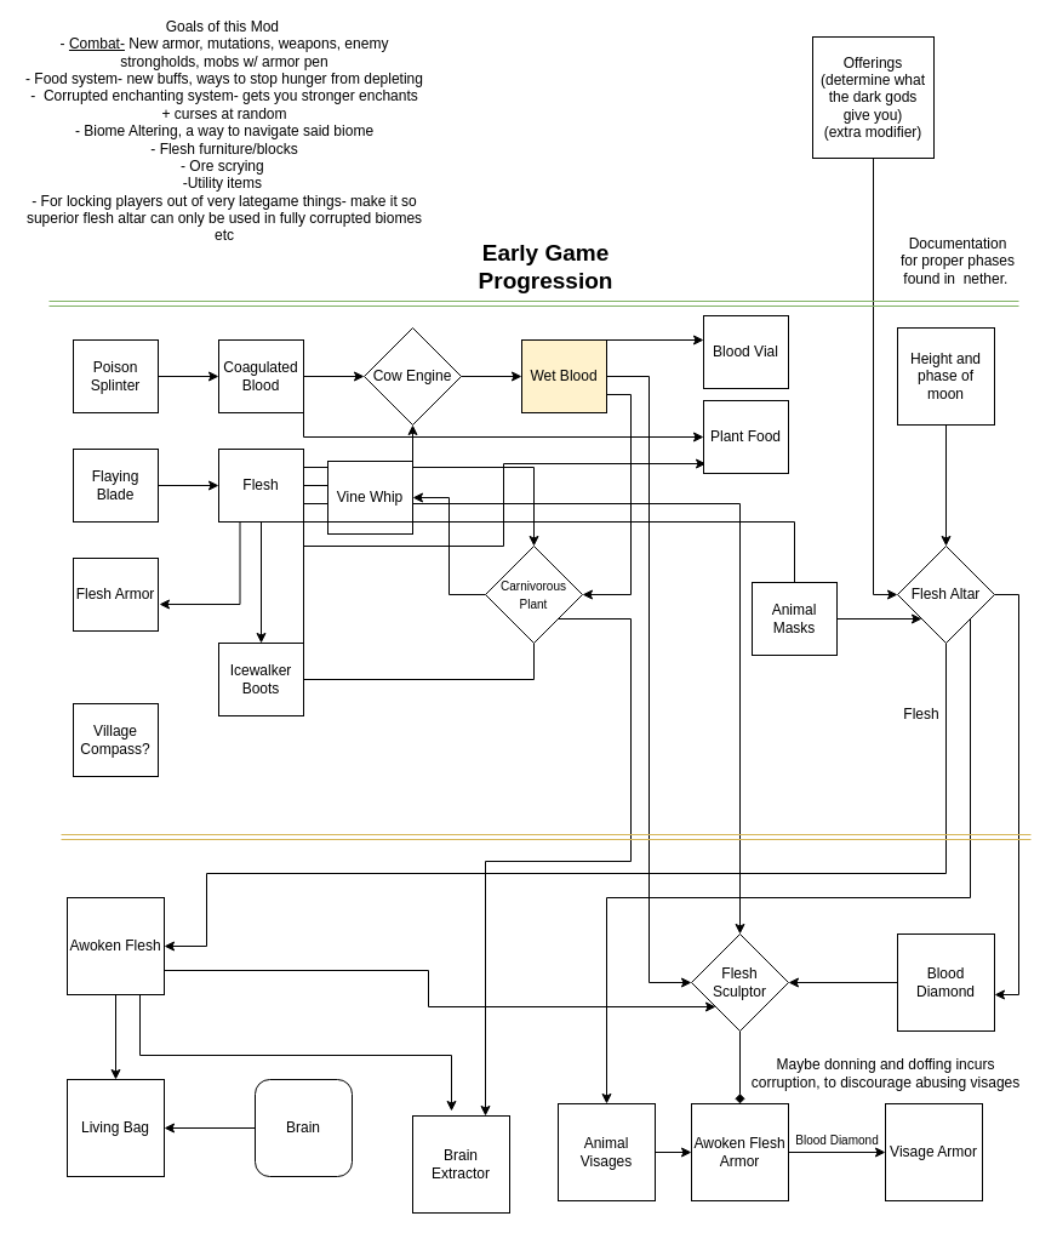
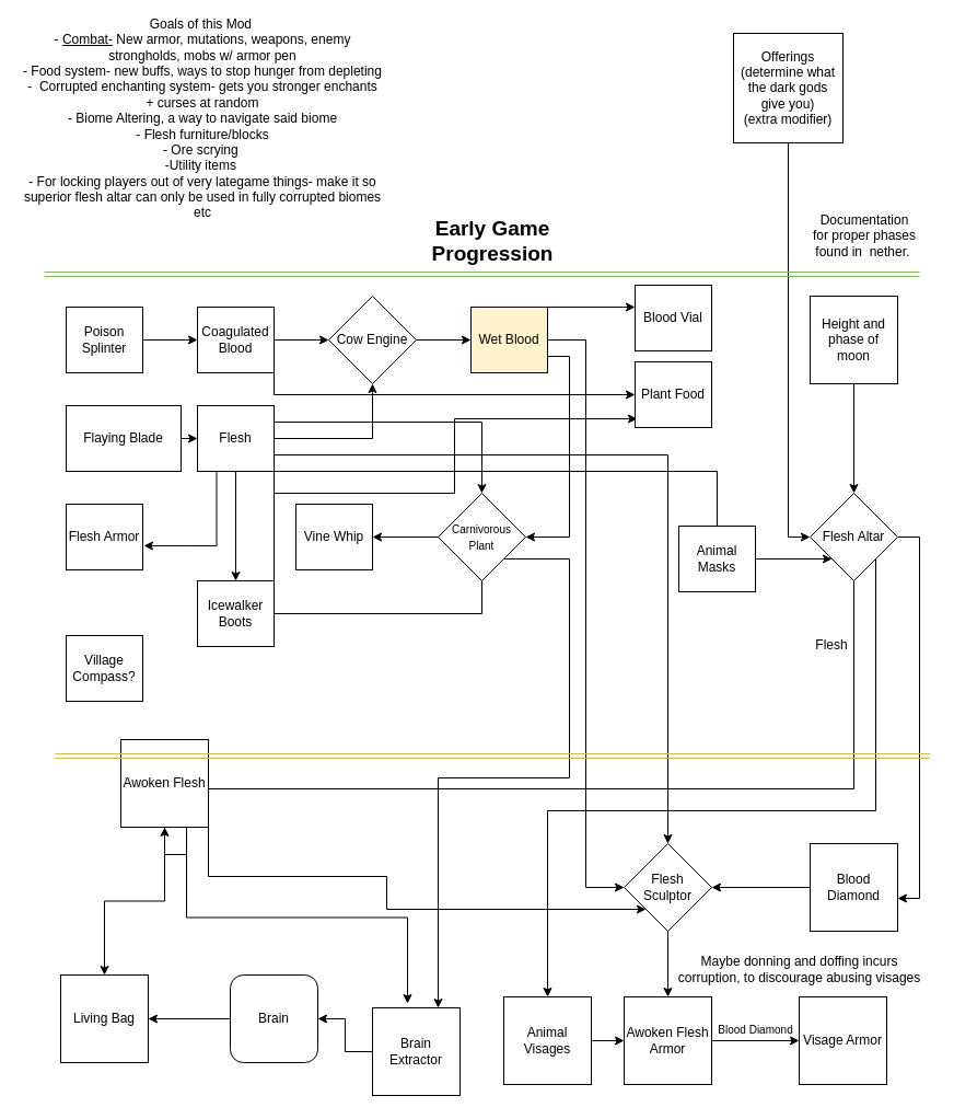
  <mxCell id="0" />
  <mxCell id="1" parent="0" />
  <mxCell id="2" value="Goals of this Mod&amp;nbsp;&lt;br&gt;- &lt;u&gt;Combat-&lt;/u&gt;&amp;nbsp;New armor, mutations, weapons, enemy strongholds, mobs w/ armor pen&lt;br&gt;- Food system- new buffs, ways to stop hunger from depleting&lt;br&gt;-&amp;nbsp; Corrupted enchanting system- gets you stronger enchants + curses at random&lt;br&gt;- Biome Altering, a way to navigate said biome&lt;br&gt;- Flesh furniture/blocks&lt;br&gt;- Ore scrying&amp;nbsp;&lt;br&gt;-Utility items&amp;nbsp;&lt;br&gt;- For locking players out of very lategame things- make it so superior flesh altar can only be used in fully corrupted biomes etc&lt;br&gt;&amp;nbsp;" style="text;html=1;strokeColor=none;fillColor=none;align=center;verticalAlign=middle;whiteSpace=wrap;rounded=0;" parent="1" vertex="1"><mxGeometry y="20" width="330" height="190" as="geometry" x="20" /></mxCell>
  <mxCell id="3" value="&lt;font style=&quot;font-size: 19px&quot;&gt;&lt;b&gt;Early Game Progression&lt;/b&gt;&lt;/font&gt;" style="text;html=1;strokeColor=none;fillColor=none;align=center;verticalAlign=middle;whiteSpace=wrap;rounded=0;" parent="1" vertex="1"><mxGeometry x="340" y="180" width="220" height="80" as="geometry" /></mxCell>
  <mxCell id="4" style="edgeStyle=orthogonalEdgeStyle;rounded=0;orthogonalLoop=1;jettySize=auto;html=1;exitX=1;exitY=0.5;exitDx=0;exitDy=0;entryX=0;entryY=0.5;entryDx=0;entryDy=0;" parent="1" source="6" target="19" edge="1"><mxGeometry relative="1" as="geometry" /></mxCell>
  <mxCell id="5" style="edgeStyle=orthogonalEdgeStyle;rounded=0;orthogonalLoop=1;jettySize=auto;html=1;exitX=1;exitY=0.75;exitDx=0;exitDy=0;entryX=0;entryY=0.5;entryDx=0;entryDy=0;" parent="1" source="6" target="36" edge="1"><mxGeometry relative="1" as="geometry"><Array as="points"><mxPoint x="250" y="360" /></Array></mxGeometry></mxCell>
  <mxCell id="6" value="Coagulated&lt;br&gt;Blood" style="rounded=0;whiteSpace=wrap;html=1;" parent="1" vertex="1"><mxGeometry x="180" y="280" width="70" height="60" as="geometry" /></mxCell>
  <mxCell id="7" style="edgeStyle=orthogonalEdgeStyle;rounded=0;orthogonalLoop=1;jettySize=auto;html=1;exitX=1;exitY=0.5;exitDx=0;exitDy=0;entryX=0.5;entryY=1;entryDx=0;entryDy=0;" parent="1" source="13" target="19" edge="1"><mxGeometry relative="1" as="geometry" /></mxCell>
  <mxCell id="8" style="edgeStyle=orthogonalEdgeStyle;rounded=0;orthogonalLoop=1;jettySize=auto;html=1;exitX=1;exitY=0.75;exitDx=0;exitDy=0;entryX=0.5;entryY=0;entryDx=0;entryDy=0;" parent="1" source="13" target="30" edge="1"><mxGeometry relative="1" as="geometry" /></mxCell>
  <mxCell id="9" style="edgeStyle=orthogonalEdgeStyle;rounded=0;orthogonalLoop=1;jettySize=auto;html=1;exitX=1;exitY=0.25;exitDx=0;exitDy=0;entryX=0.5;entryY=0;entryDx=0;entryDy=0;" parent="1" source="13" target="34" edge="1"><mxGeometry relative="1" as="geometry" /></mxCell>
  <mxCell id="10" style="edgeStyle=orthogonalEdgeStyle;rounded=0;orthogonalLoop=1;jettySize=auto;html=1;exitX=1;exitY=1;exitDx=0;exitDy=0;entryX=0.029;entryY=0.867;entryDx=0;entryDy=0;entryPerimeter=0;" parent="1" source="13" target="36" edge="1"><mxGeometry relative="1" as="geometry" /></mxCell>
  <mxCell id="11" style="edgeStyle=orthogonalEdgeStyle;rounded=0;orthogonalLoop=1;jettySize=auto;html=1;exitX=0.5;exitY=1;exitDx=0;exitDy=0;entryX=0.5;entryY=0;entryDx=0;entryDy=0;" parent="1" source="13" target="38" edge="1"><mxGeometry relative="1" as="geometry" /></mxCell>
  <mxCell id="12" style="edgeStyle=orthogonalEdgeStyle;rounded=0;orthogonalLoop=1;jettySize=auto;html=1;exitX=0.25;exitY=1;exitDx=0;exitDy=0;entryX=1.014;entryY=0.633;entryDx=0;entryDy=0;entryPerimeter=0;fontSize=12;" parent="1" source="13" target="53" edge="1"><mxGeometry relative="1" as="geometry" /></mxCell>
  <mxCell id="13" value="Flesh" style="rounded=0;whiteSpace=wrap;html=1;" parent="1" vertex="1"><mxGeometry x="180" y="370" width="70" height="60" as="geometry" /></mxCell>
  <mxCell id="14" style="edgeStyle=orthogonalEdgeStyle;rounded=0;orthogonalLoop=1;jettySize=auto;html=1;exitX=1;exitY=0.5;exitDx=0;exitDy=0;entryX=0;entryY=0.5;entryDx=0;entryDy=0;" parent="1" source="15" target="13" edge="1"><mxGeometry relative="1" as="geometry" /></mxCell>
- <mxCell id="15" value="Flaying Blade" style="rounded=0;whiteSpace=wrap;html=1;" parent="1" vertex="1"><mxGeometry x="60" y="370" width="70" height="60" as="geometry" /></mxCell>
+ <mxCell id="15" value="Flaying Blade" style="rounded=0;whiteSpace=wrap;html=1;" parent="1" vertex="1"><mxGeometry x="60" y="370" width="105" height="60" as="geometry" /></mxCell>
  <mxCell id="16" style="edgeStyle=orthogonalEdgeStyle;rounded=0;orthogonalLoop=1;jettySize=auto;html=1;exitX=1;exitY=0.5;exitDx=0;exitDy=0;entryX=0;entryY=0.5;entryDx=0;entryDy=0;" parent="1" source="17" target="6" edge="1"><mxGeometry relative="1" as="geometry" /></mxCell>
  <mxCell id="17" value="Poison Splinter" style="rounded=0;whiteSpace=wrap;html=1;" parent="1" vertex="1"><mxGeometry x="60" y="280" width="70" height="60" as="geometry" /></mxCell>
  <mxCell id="18" style="edgeStyle=orthogonalEdgeStyle;rounded=0;orthogonalLoop=1;jettySize=auto;html=1;exitX=1;exitY=0.5;exitDx=0;exitDy=0;entryX=0;entryY=0.5;entryDx=0;entryDy=0;" parent="1" source="19" target="22" edge="1"><mxGeometry relative="1" as="geometry" /></mxCell>
  <mxCell id="19" value="Cow Engine" style="rhombus;whiteSpace=wrap;html=1;" parent="1" vertex="1"><mxGeometry x="300" y="270" width="80" height="80" as="geometry" /></mxCell>
  <mxCell id="20" style="edgeStyle=orthogonalEdgeStyle;rounded=0;orthogonalLoop=1;jettySize=auto;html=1;exitX=1;exitY=0.5;exitDx=0;exitDy=0;entryX=0;entryY=0.5;entryDx=0;entryDy=0;" parent="1" source="22" target="30" edge="1"><mxGeometry relative="1" as="geometry" /></mxCell>
  <mxCell id="21" style="edgeStyle=orthogonalEdgeStyle;rounded=0;orthogonalLoop=1;jettySize=auto;html=1;exitX=1;exitY=0.75;exitDx=0;exitDy=0;entryX=1;entryY=0.5;entryDx=0;entryDy=0;" parent="1" source="22" target="34" edge="1"><mxGeometry relative="1" as="geometry" /></mxCell>
  <mxCell id="22" value="Wet Blood" style="rounded=0;whiteSpace=wrap;html=1;fillColor=#fff2cc;" parent="1" vertex="1"><mxGeometry x="430" y="280" width="70" height="60" as="geometry" /></mxCell>
  <mxCell id="23" style="edgeStyle=orthogonalEdgeStyle;rounded=0;orthogonalLoop=1;jettySize=auto;html=1;exitX=0.5;exitY=1;exitDx=0;exitDy=0;" parent="1" source="26" target="44" edge="1"><mxGeometry relative="1" as="geometry"><mxPoint x="780" y="750" as="targetPoint" /><Array as="points"><mxPoint x="780" y="720" /><mxPoint x="170" y="720" /><mxPoint x="170" y="780" /></Array></mxGeometry></mxCell>
  <mxCell id="24" style="edgeStyle=orthogonalEdgeStyle;rounded=0;orthogonalLoop=1;jettySize=auto;html=1;exitX=1;exitY=0.5;exitDx=0;exitDy=0;entryX=1;entryY=0.625;entryDx=0;entryDy=0;entryPerimeter=0;fontSize=12;" parent="1" source="26" target="52" edge="1"><mxGeometry relative="1" as="geometry" /></mxCell>
  <mxCell id="25" style="edgeStyle=orthogonalEdgeStyle;rounded=0;orthogonalLoop=1;jettySize=auto;html=1;exitX=1;exitY=1;exitDx=0;exitDy=0;entryX=0.5;entryY=0;entryDx=0;entryDy=0;fontSize=12;" parent="1" source="26" target="62" edge="1"><mxGeometry relative="1" as="geometry"><Array as="points"><mxPoint x="800" y="740" /><mxPoint x="500" y="740" /></Array></mxGeometry></mxCell>
  <mxCell id="26" value="Flesh Altar" style="rhombus;whiteSpace=wrap;html=1;" parent="1" vertex="1"><mxGeometry x="740" y="450" width="80" height="80" as="geometry" /></mxCell>
  <mxCell id="27" value="" style="endArrow=classic;html=1;" parent="1" edge="1"><mxGeometry width="50" height="50" relative="1" as="geometry"><mxPoint x="500" y="280" as="sourcePoint" /><mxPoint x="580" y="280" as="targetPoint" /></mxGeometry></mxCell>
  <mxCell id="28" value="Blood Vial" style="rounded=0;whiteSpace=wrap;html=1;" parent="1" vertex="1"><mxGeometry x="580" y="260" width="70" height="60" as="geometry" /></mxCell>
- <mxCell id="29" style="edgeStyle=orthogonalEdgeStyle;rounded=0;orthogonalLoop=1;jettySize=auto;html=1;exitX=0.5;exitY=1;exitDx=0;exitDy=0;entryX=0.5;entryY=0;entryDx=0;entryDy=0;fontSize=12;endArrow=diamond;" parent="1" source="30" target="55" edge="1"><mxGeometry relative="1" as="geometry" /></mxCell>
+ <mxCell id="29" style="edgeStyle=orthogonalEdgeStyle;rounded=0;orthogonalLoop=1;jettySize=auto;html=1;exitX=0.5;exitY=1;exitDx=0;exitDy=0;entryX=0.5;entryY=0;entryDx=0;entryDy=0;fontSize=12;" parent="1" source="30" target="55" edge="1"><mxGeometry relative="1" as="geometry" /></mxCell>
  <mxCell id="30" value="Flesh &lt;br&gt;Sculptor" style="rhombus;whiteSpace=wrap;html=1;" parent="1" vertex="1"><mxGeometry x="570" y="770" width="80" height="80" as="geometry" /></mxCell>
  <mxCell id="31" style="edgeStyle=orthogonalEdgeStyle;rounded=0;orthogonalLoop=1;jettySize=auto;html=1;exitX=0;exitY=0.5;exitDx=0;exitDy=0;entryX=1;entryY=0.5;entryDx=0;entryDy=0;" parent="1" source="34" target="35" edge="1"><mxGeometry relative="1" as="geometry" /></mxCell>
  <mxCell id="32" style="edgeStyle=orthogonalEdgeStyle;rounded=0;orthogonalLoop=1;jettySize=auto;html=1;exitX=0.5;exitY=1;exitDx=0;exitDy=0;entryX=1;entryY=0.5;entryDx=0;entryDy=0;endArrow=none;" parent="1" source="34" target="38" edge="1"><mxGeometry relative="1" as="geometry" /></mxCell>
  <mxCell id="33" style="edgeStyle=orthogonalEdgeStyle;rounded=0;orthogonalLoop=1;jettySize=auto;html=1;exitX=1;exitY=1;exitDx=0;exitDy=0;entryX=0.75;entryY=0;entryDx=0;entryDy=0;fontSize=12;" parent="1" source="34" target="58" edge="1"><mxGeometry relative="1" as="geometry"><Array as="points"><mxPoint x="520" y="510" /><mxPoint x="520" y="710" /><mxPoint x="400" y="710" /></Array></mxGeometry></mxCell>
  <mxCell id="34" value="&lt;font style=&quot;font-size: 10px&quot;&gt;Carnivorous Plant&lt;/font&gt;" style="rhombus;whiteSpace=wrap;html=1;" parent="1" vertex="1"><mxGeometry x="400" y="450" width="80" height="80" as="geometry" /></mxCell>
- <mxCell id="35" value="Vine Whip" style="rounded=0;whiteSpace=wrap;html=1;" parent="1" vertex="1"><mxGeometry x="270" y="380" width="70" height="60" as="geometry" /></mxCell>
+ <mxCell id="35" value="Vine Whip" style="rounded=0;whiteSpace=wrap;html=1;" parent="1" vertex="1"><mxGeometry x="270" y="460" width="70" height="60" as="geometry" /></mxCell>
  <mxCell id="36" value="Plant Food" style="rounded=0;whiteSpace=wrap;html=1;" parent="1" vertex="1"><mxGeometry x="580" y="330" width="70" height="60" as="geometry" /></mxCell>
  <mxCell id="37" style="edgeStyle=orthogonalEdgeStyle;rounded=0;orthogonalLoop=1;jettySize=auto;html=1;exitX=1;exitY=0.75;exitDx=0;exitDy=0;fontSize=12;entryX=0.5;entryY=1;entryDx=0;entryDy=0;" parent="1" source="38" target="65" edge="1"><mxGeometry relative="1" as="geometry"><mxPoint x="650" y="575" as="targetPoint" /><Array as="points"><mxPoint x="250" y="430" /><mxPoint x="655" y="430" /></Array></mxGeometry></mxCell>
  <mxCell id="38" value="Icewalker&lt;br&gt;Boots" style="rounded=0;whiteSpace=wrap;html=1;" parent="1" vertex="1"><mxGeometry x="180" y="530" width="70" height="60" as="geometry" /></mxCell>
  <mxCell id="39" style="edgeStyle=orthogonalEdgeStyle;rounded=0;orthogonalLoop=1;jettySize=auto;html=1;exitX=0.5;exitY=1;exitDx=0;exitDy=0;entryX=0;entryY=0.5;entryDx=0;entryDy=0;" parent="1" source="40" target="26" edge="1"><mxGeometry relative="1" as="geometry"><Array as="points"><mxPoint x="720" y="130" /><mxPoint x="720" y="490" /></Array></mxGeometry></mxCell>
  <mxCell id="40" value="Offerings (determine what the dark gods give you)&lt;br&gt;(extra modifier)" style="rounded=0;whiteSpace=wrap;html=1;" parent="1" vertex="1"><mxGeometry x="670" y="30" width="100" height="100" as="geometry" /></mxCell>
  <mxCell id="41" style="edgeStyle=orthogonalEdgeStyle;rounded=0;orthogonalLoop=1;jettySize=auto;html=1;exitX=1;exitY=0.75;exitDx=0;exitDy=0;entryX=0;entryY=1;entryDx=0;entryDy=0;fontSize=12;" parent="1" source="44" target="30" edge="1"><mxGeometry relative="1" as="geometry"><Array as="points"><mxPoint x="353" y="800" /><mxPoint x="353" y="830" /></Array></mxGeometry></mxCell>
  <mxCell id="42" style="edgeStyle=orthogonalEdgeStyle;rounded=0;orthogonalLoop=1;jettySize=auto;html=1;exitX=0.5;exitY=1;exitDx=0;exitDy=0;fontSize=12;" parent="1" source="44" target="56" edge="1"><mxGeometry relative="1" as="geometry" /></mxCell>
  <mxCell id="43" style="edgeStyle=orthogonalEdgeStyle;rounded=0;orthogonalLoop=1;jettySize=auto;html=1;exitX=0.75;exitY=1;exitDx=0;exitDy=0;entryX=0.4;entryY=-0.05;entryDx=0;entryDy=0;entryPerimeter=0;fontSize=12;" parent="1" source="44" target="58" edge="1"><mxGeometry relative="1" as="geometry" /></mxCell>
- <mxCell id="44" value="Awoken Flesh" style="whiteSpace=wrap;html=1;aspect=fixed;" parent="1" vertex="1"><mxGeometry x="55" y="740" width="80" height="80" as="geometry" /></mxCell>
+ <mxCell id="44" value="Awoken Flesh" style="whiteSpace=wrap;html=1;aspect=fixed;" parent="1" vertex="1"><mxGeometry x="110" y="675" width="80" height="80" as="geometry" /></mxCell>
  <mxCell id="45" value="" style="shape=link;html=1;rounded=0;fontSize=20;fillColor=#d5e8d4;strokeColor=#82b366;" parent="1" edge="1"><mxGeometry width="100" relative="1" as="geometry"><mxPoint x="40" y="250" as="sourcePoint" /><mxPoint x="840" y="250" as="targetPoint" /></mxGeometry></mxCell>
  <mxCell id="46" value="" style="shape=link;html=1;rounded=0;fontSize=20;fillColor=#fff2cc;strokeColor=#d6b656;" parent="1" edge="1"><mxGeometry width="100" relative="1" as="geometry"><mxPoint x="50" y="690" as="sourcePoint" /><mxPoint x="850" y="690" as="targetPoint" /></mxGeometry></mxCell>
  <mxCell id="47" value="&lt;font style=&quot;font-size: 12px&quot;&gt;Flesh&lt;/font&gt;" style="text;html=1;strokeColor=none;fillColor=none;align=center;verticalAlign=middle;whiteSpace=wrap;rounded=0;fontSize=20;" parent="1" vertex="1"><mxGeometry x="730" y="570" width="60" height="30" as="geometry" /></mxCell>
  <mxCell id="48" value="" style="edgeStyle=orthogonalEdgeStyle;rounded=0;orthogonalLoop=1;jettySize=auto;html=1;fontSize=12;" parent="1" source="49" target="26" edge="1"><mxGeometry relative="1" as="geometry" /></mxCell>
  <mxCell id="49" value="Height and phase of moon" style="whiteSpace=wrap;html=1;aspect=fixed;fontSize=12;" parent="1" vertex="1"><mxGeometry x="740" y="270" width="80" height="80" as="geometry" /></mxCell>
  <mxCell id="50" value="Documentation for proper phases found in&amp;nbsp; nether.&amp;nbsp;" style="text;html=1;strokeColor=none;fillColor=none;align=center;verticalAlign=middle;whiteSpace=wrap;rounded=0;fontSize=12;" parent="1" vertex="1"><mxGeometry x="740" y="180" width="100" height="70" as="geometry" /></mxCell>
  <mxCell id="51" style="edgeStyle=orthogonalEdgeStyle;rounded=0;orthogonalLoop=1;jettySize=auto;html=1;exitX=0;exitY=0.5;exitDx=0;exitDy=0;entryX=1;entryY=0.5;entryDx=0;entryDy=0;fontSize=12;" parent="1" source="52" target="30" edge="1"><mxGeometry relative="1" as="geometry" /></mxCell>
  <mxCell id="52" value="Blood Diamond" style="whiteSpace=wrap;html=1;aspect=fixed;fontSize=12;" parent="1" vertex="1"><mxGeometry x="740" y="770" width="80" height="80" as="geometry" /></mxCell>
  <mxCell id="53" value="Flesh Armor" style="rounded=0;whiteSpace=wrap;html=1;" parent="1" vertex="1"><mxGeometry x="60" y="460" width="70" height="60" as="geometry" /></mxCell>
  <mxCell id="54" style="edgeStyle=orthogonalEdgeStyle;rounded=0;orthogonalLoop=1;jettySize=auto;html=1;exitX=1;exitY=0.5;exitDx=0;exitDy=0;fontSize=12;entryX=0;entryY=0.5;entryDx=0;entryDy=0;" parent="1" source="55" target="66" edge="1"><mxGeometry relative="1" as="geometry"><mxPoint x="690" y="950" as="targetPoint" /></mxGeometry></mxCell>
  <mxCell id="55" value="Awoken Flesh Armor" style="whiteSpace=wrap;html=1;aspect=fixed;fontSize=12;" parent="1" vertex="1"><mxGeometry x="570" y="910" width="80" height="80" as="geometry" /></mxCell>
  <mxCell id="56" value="Living Bag" style="whiteSpace=wrap;html=1;aspect=fixed;fontSize=12;" parent="1" vertex="1"><mxGeometry x="55" y="890" width="80" height="80" as="geometry" /></mxCell>
+ <mxCell id="57" style="edgeStyle=orthogonalEdgeStyle;rounded=0;orthogonalLoop=1;jettySize=auto;html=1;exitX=0;exitY=0.5;exitDx=0;exitDy=0;entryX=1;entryY=0.5;entryDx=0;entryDy=0;fontSize=12;" parent="1" source="58" target="60" edge="1"><mxGeometry relative="1" as="geometry" /></mxCell>
  <mxCell id="58" value="Brain Extractor" style="whiteSpace=wrap;html=1;aspect=fixed;fontSize=12;" parent="1" vertex="1"><mxGeometry x="340" y="920" width="80" height="80" as="geometry" /></mxCell>
  <mxCell id="59" style="edgeStyle=orthogonalEdgeStyle;rounded=0;orthogonalLoop=1;jettySize=auto;html=1;exitX=0;exitY=0.5;exitDx=0;exitDy=0;entryX=1;entryY=0.5;entryDx=0;entryDy=0;fontSize=12;" parent="1" source="60" target="56" edge="1"><mxGeometry relative="1" as="geometry" /></mxCell>
  <mxCell id="60" value="Brain" style="whiteSpace=wrap;html=1;aspect=fixed;fontSize=12;rounded=1;" parent="1" vertex="1"><mxGeometry x="210" y="890" width="80" height="80" as="geometry" /></mxCell>
  <mxCell id="61" style="edgeStyle=orthogonalEdgeStyle;rounded=0;orthogonalLoop=1;jettySize=auto;html=1;exitX=1;exitY=0.5;exitDx=0;exitDy=0;entryX=0;entryY=0.5;entryDx=0;entryDy=0;fontSize=12;" parent="1" source="62" target="55" edge="1"><mxGeometry relative="1" as="geometry" /></mxCell>
  <mxCell id="62" value="Animal Visages" style="whiteSpace=wrap;html=1;aspect=fixed;fontSize=12;" parent="1" vertex="1"><mxGeometry x="460" y="910" width="80" height="80" as="geometry" /></mxCell>
  <mxCell id="63" value="Village Compass?" style="rounded=0;whiteSpace=wrap;html=1;" parent="1" vertex="1"><mxGeometry x="60" y="580" width="70" height="60" as="geometry" /></mxCell>
  <mxCell id="64" style="edgeStyle=orthogonalEdgeStyle;rounded=0;orthogonalLoop=1;jettySize=auto;html=1;exitX=1;exitY=0.5;exitDx=0;exitDy=0;entryX=0;entryY=1;entryDx=0;entryDy=0;fontSize=12;" parent="1" source="65" target="26" edge="1"><mxGeometry relative="1" as="geometry" /></mxCell>
  <mxCell id="65" value="Animal Masks" style="rounded=0;whiteSpace=wrap;html=1;" parent="1" vertex="1"><mxGeometry x="620" y="480" width="70" height="60" as="geometry" /></mxCell>
  <mxCell id="66" value="Visage Armor" style="whiteSpace=wrap;html=1;aspect=fixed;fontSize=12;" parent="1" vertex="1"><mxGeometry x="730" y="910" width="80" height="80" as="geometry" /></mxCell>
  <mxCell id="67" value="&lt;font style=&quot;font-size: 10px&quot;&gt;Blood Diamond&lt;/font&gt;" style="text;html=1;align=center;verticalAlign=middle;resizable=0;points=[];autosize=1;strokeColor=none;fillColor=none;fontSize=12;" parent="1" vertex="1"><mxGeometry x="650" y="930" width="80" height="20" as="geometry" /></mxCell>
  <mxCell id="68" value="Maybe donning and doffing incurs &lt;br&gt;corruption, to discourage abusing visages" style="text;html=1;align=center;verticalAlign=middle;resizable=0;points=[];autosize=1;strokeColor=none;fillColor=none;" vertex="1" parent="1"><mxGeometry x="610" y="870" width="240" height="30" as="geometry" /></mxCell>
